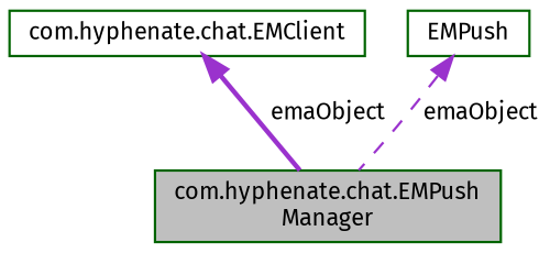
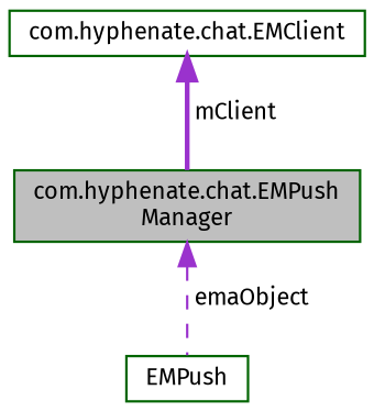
  digraph {
    fontname="Fira Sans"
    node [color=darkgreen fillcolor=white fontname="Fira Sans" fontsize=10 shape=record style=filled]
    edge [color=darkorchid3 dir=back fontname="Fira Sans" fontsize=10 labelfontname=Helvetica labelfontsize=10]
    n1 [fillcolor=grey75 fontcolor=black height=0.2 label="com.hyphenate.chat.EMPush\lManager" width=0.4]
    n2 [height=0.2 label="com.hyphenate.chat.EMClient" width=0.4]
    n3 [height=0.2 label=EMPush width=0.4]
-   n2 -> n1 [label=" emaObject" style=bold]
-   n3 -> n1 [label=" emaObject" style=dashed]
+   n2 -> n1 [label=" mClient" style=bold]
+   n1 -> n3 [label=" emaObject" style=dashed]
  }
